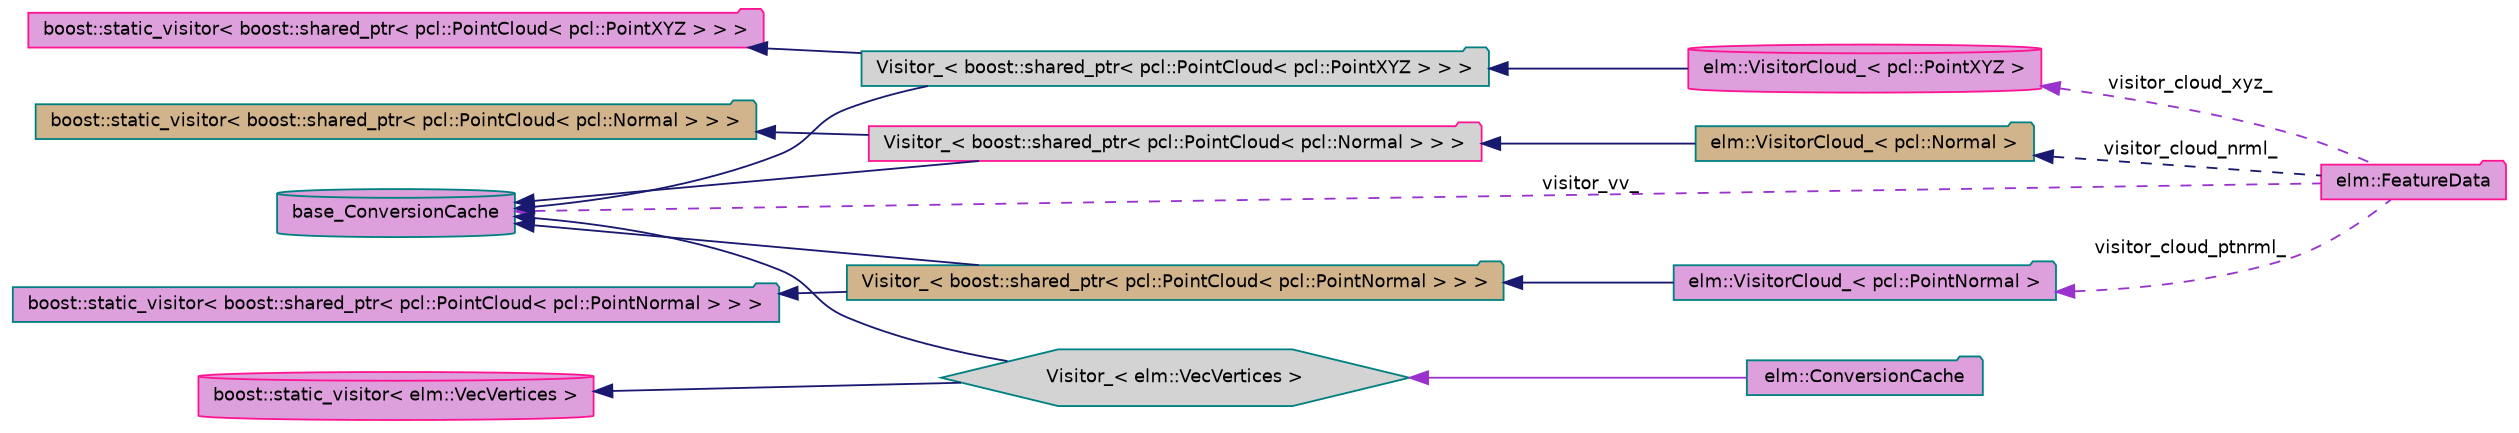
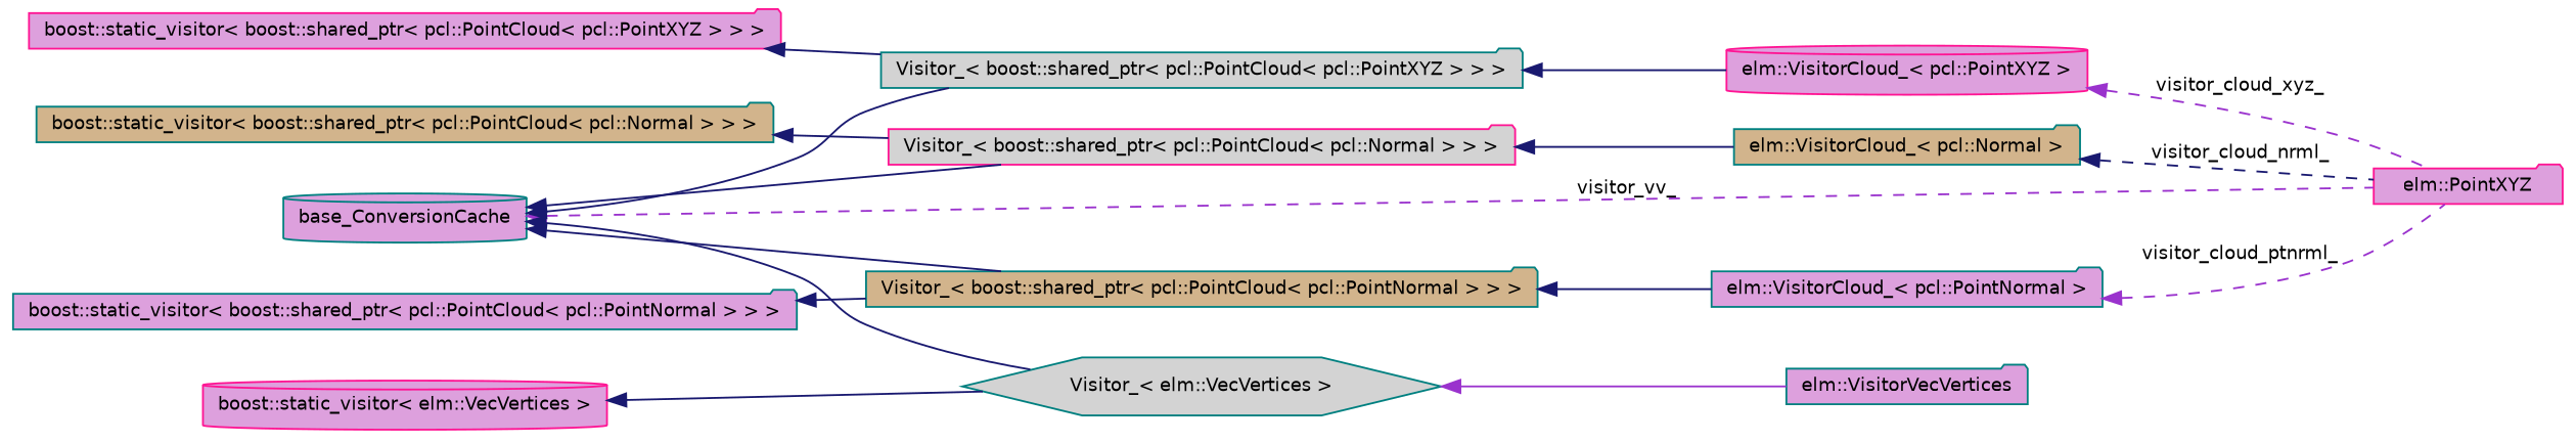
  digraph {
    rankdir=LR
    node [color=teal fillcolor=plum fontname=Helvetica fontsize=10 shape=folder style=filled]
    edge [color=midnightblue dir=back fontname=Helvetica fontsize=10 labelfontname=Helvetica labelfontsize=10 style=solid]
-   n1 [color=deeppink fontcolor=black height=0.2 label="elm::FeatureData" width=0.4]
+   n1 [color=deeppink fontcolor=black height=0.2 label="elm::PointXYZ" width=0.4]
    n2 [fillcolor=tan height=0.2 label="elm::VisitorCloud_\< pcl::Normal \>" width=0.4]
    n3 [color=deeppink fillcolor=lightgrey height=0.2 label="Visitor_\< boost::shared_ptr\< pcl::PointCloud\< pcl::Normal \> \> \>" width=0.4]
    n4 [fillcolor=tan height=0.2 label="boost::static_visitor\< boost::shared_ptr\< pcl::PointCloud\< pcl::Normal \> \> \>" width=0.4]
    n5 [height=0.2 label=base_ConversionCache shape=cylinder width=0.4]
    n6 [fillcolor=lightgrey height=0.2 label="Visitor_\< boost::shared_ptr\< pcl::PointCloud\< pcl::PointXYZ \> \> \>" width=0.4]
    n7 [fillcolor=lightgrey height=0.2 label="Visitor_\< elm::VecVertices \>" shape=hexagon width=0.4]
    n8 [fillcolor=tan height=0.2 label="Visitor_\< boost::shared_ptr\< pcl::PointCloud\< pcl::PointNormal \> \> \>" width=0.4]
    n9 [color=deeppink height=0.2 label="elm::VisitorCloud_\< pcl::PointXYZ \>" shape=cylinder width=0.4]
-   n10 [height=0.2 label="elm::ConversionCache" width=0.4]
+   n10 [height=0.2 label="elm::VisitorVecVertices" width=0.4]
    n11 [height=0.2 label="elm::VisitorCloud_\< pcl::PointNormal \>" width=0.4]
    n12 [color=deeppink height=0.2 label="boost::static_visitor\< boost::shared_ptr\< pcl::PointCloud\< pcl::PointXYZ \> \> \>" width=0.4]
    n13 [color=deeppink height=0.2 label="boost::static_visitor\< elm::VecVertices \>" shape=cylinder width=0.4]
    n14 [height=0.2 label="boost::static_visitor\< boost::shared_ptr\< pcl::PointCloud\< pcl::PointNormal \> \> \>" width=0.4]
    n2 -> n1 [label=" visitor_cloud_nrml_" style=dashed]
    n3 -> n2
    n4 -> n3
    n5 -> n1 [color=darkorchid3 label=" visitor_vv_" style=dashed]
    n5 -> n3
    n5 -> n6
    n5 -> n7
    n5 -> n8
    n6 -> n9
    n7 -> n10 [color=darkorchid3]
    n8 -> n11
    n9 -> n1 [color=darkorchid3 label=" visitor_cloud_xyz_" style=dashed]
    n11 -> n1 [color=darkorchid3 label=" visitor_cloud_ptnrml_" style=dashed]
    n12 -> n6
    n13 -> n7
    n14 -> n8
  }
